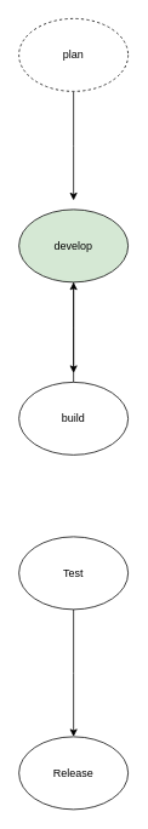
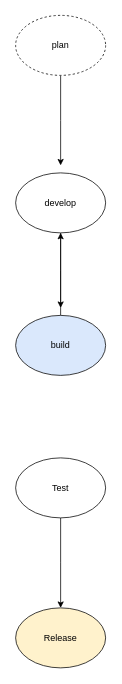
  <mxCell id="0" />
  <mxCell id="1" parent="0" />
  <mxCell id="2" value="" style="edgeStyle=orthogonalEdgeStyle;rounded=0;orthogonalLoop=1;jettySize=auto;html=1;" edge="1" parent="1" source="3"><mxGeometry relative="1" as="geometry"><mxPoint x="80" y="220" as="targetPoint" /></mxGeometry></mxCell>
  <mxCell id="3" value="plan" style="ellipse;whiteSpace=wrap;html=1;dashed=1;" vertex="1" parent="1"><mxGeometry x="20" width="120" height="80" as="geometry" y="20" /></mxCell>
  <mxCell id="4" value="" style="edgeStyle=orthogonalEdgeStyle;rounded=0;orthogonalLoop=1;jettySize=auto;html=1;" edge="1" parent="1" source="5"><mxGeometry relative="1" as="geometry"><mxPoint x="80" y="410" as="targetPoint" /></mxGeometry></mxCell>
- <mxCell id="5" value="develop" style="ellipse;whiteSpace=wrap;html=1;fillColor=#d5e8d4;" vertex="1" parent="1"><mxGeometry x="20" y="230" width="120" height="80" as="geometry" /></mxCell>
+ <mxCell id="5" value="develop" style="ellipse;whiteSpace=wrap;html=1;" vertex="1" parent="1"><mxGeometry x="20" y="230" width="120" height="80" as="geometry" /></mxCell>
  <mxCell id="6" value="" style="edgeStyle=orthogonalEdgeStyle;rounded=0;orthogonalLoop=1;jettySize=auto;html=1;" edge="1" parent="1" source="7" target="5"><mxGeometry relative="1" as="geometry" /></mxCell>
- <mxCell id="7" value="build" style="ellipse;whiteSpace=wrap;html=1;" vertex="1" parent="1"><mxGeometry x="20" y="420" width="120" height="80" as="geometry" /></mxCell>
- <mxCell id="8" value="Release" style="ellipse;whiteSpace=wrap;html=1;" vertex="1" parent="1"><mxGeometry x="20" y="810" width="120" height="80" as="geometry" /></mxCell>
+ <mxCell id="7" value="build" style="ellipse;whiteSpace=wrap;html=1;fillColor=#dae8fc;" vertex="1" parent="1"><mxGeometry x="20" y="420" width="120" height="80" as="geometry" /></mxCell>
+ <mxCell id="8" value="Release" style="ellipse;whiteSpace=wrap;html=1;fillColor=#fff2cc;" vertex="1" parent="1"><mxGeometry x="20" y="810" width="120" height="80" as="geometry" /></mxCell>
  <mxCell id="9" value="" style="edgeStyle=orthogonalEdgeStyle;rounded=0;orthogonalLoop=1;jettySize=auto;html=1;" edge="1" parent="1" source="10"><mxGeometry relative="1" as="geometry"><mxPoint x="80" y="810" as="targetPoint" /></mxGeometry></mxCell>
- <mxCell id="10" value="Test" style="ellipse;whiteSpace=wrap;html=1;" vertex="1" parent="1"><mxGeometry x="20" y="590" width="120" height="80" as="geometry" /></mxCell>
+ <mxCell id="10" value="Test" style="ellipse;whiteSpace=wrap;html=1;" vertex="1" parent="1"><mxGeometry x="20" y="610" width="120" height="80" as="geometry" /></mxCell>
